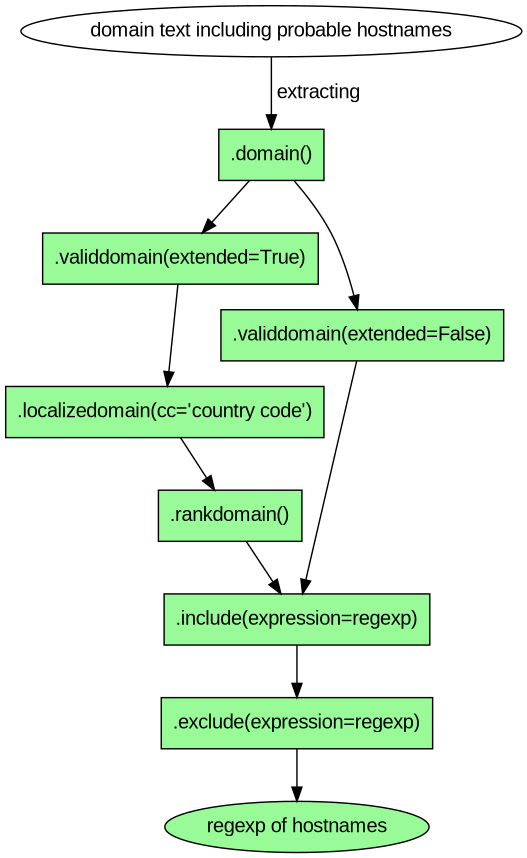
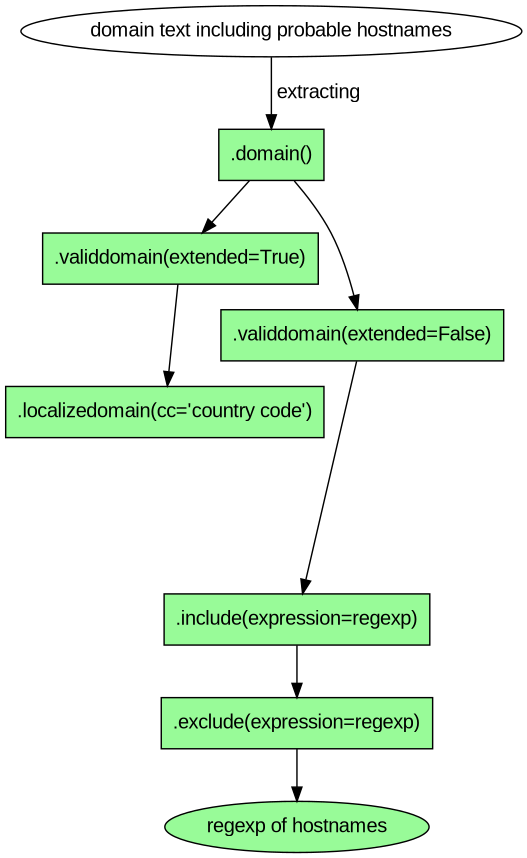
  digraph {
    fontname="Liberation Sans"
    node [fontname="Liberation Sans" fillcolor=palegreen shape=box style=filled]
    edge [fontname="Liberation Sans"]
    n1 [label="domain text including probable hostnames" fillcolor="" shape="" style=""]
    n2 [label=".domain()"]
    n3 [label=".validdomain(extended=True)"]
    n4 [label=".validdomain(extended=False)"]
    n5 [label=".localizedomain(cc='country code')"]
    n6 [label=".include(expression=regexp)"]
-   n7 [label=".rankdomain()"]
    n8 [label=".exclude(expression=regexp)"]
    n9 [label="regexp of hostnames" shape=""]
    n1 -> n2 [label=" extracting"]
    n2 -> n3
    n2 -> n4
    n3 -> n5
    n4 -> n6
-   n5 -> n7
    n6 -> n8
-   n7 -> n6
    n8 -> n9
  }
